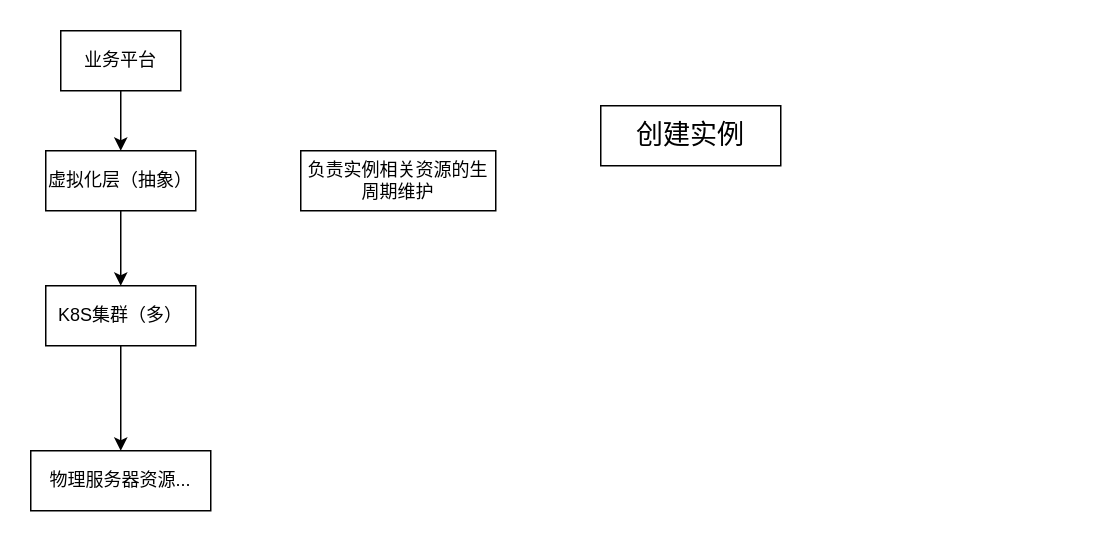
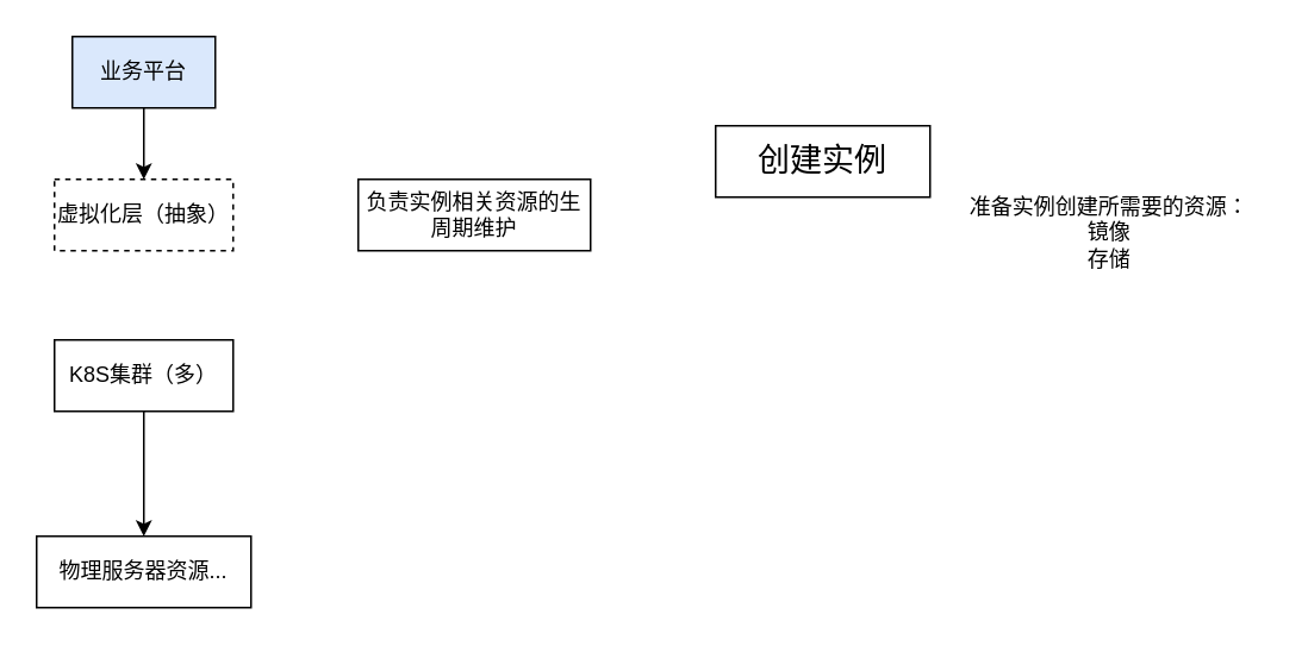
  <mxCell id="0" />
  <mxCell id="1" parent="0" />
  <mxCell id="2" value="&lt;font style=&quot;font-size: 18px;&quot;&gt;创建实例&lt;/font&gt;" style="rounded=0;whiteSpace=wrap;html=1;" vertex="1" parent="1"><mxGeometry x="400" y="70" width="120" height="40" as="geometry" /></mxCell>
- <mxCell id="4" value="业务平台" style="rounded=0;whiteSpace=wrap;html=1;" vertex="1" parent="1"><mxGeometry x="40" y="20" width="80" height="40" as="geometry" /></mxCell>
- <mxCell id="5" value="" style="edgeStyle=orthogonalEdgeStyle;rounded=0;orthogonalLoop=1;jettySize=auto;html=1;" edge="1" parent="1" source="6" target="9"><mxGeometry relative="1" as="geometry"><Array as="points"><mxPoint x="80" y="180" /><mxPoint x="80" y="180" /></Array></mxGeometry></mxCell>
- <mxCell id="6" value="虚拟化层（抽象）" style="rounded=0;whiteSpace=wrap;html=1;" vertex="1" parent="1"><mxGeometry x="30" y="100" width="100" height="40" as="geometry" /></mxCell>
+ <mxCell id="3" value="准备实例创建所需要的资源：&lt;br&gt;镜像&lt;div&gt;存储&lt;/div&gt;" style="text;html=1;align=center;verticalAlign=middle;resizable=0;points=[];autosize=1;strokeColor=none;fillColor=none;" vertex="1" parent="1"><mxGeometry x="530" y="100" width="180" height="60" as="geometry" /></mxCell>
+ <mxCell id="4" value="业务平台" style="rounded=0;whiteSpace=wrap;html=1;fillColor=#dae8fc;" vertex="1" parent="1"><mxGeometry x="40" y="20" width="80" height="40" as="geometry" /></mxCell>
+ <mxCell id="6" value="虚拟化层（抽象）" style="rounded=0;whiteSpace=wrap;html=1;dashed=1;" vertex="1" parent="1"><mxGeometry x="30" y="100" width="100" height="40" as="geometry" /></mxCell>
  <mxCell id="7" value="" style="endArrow=classic;html=1;rounded=0;exitX=0.5;exitY=1;exitDx=0;exitDy=0;" edge="1" parent="1" source="4" target="6"><mxGeometry width="50" height="50" relative="1" as="geometry"><mxPoint x="240" y="270" as="sourcePoint" /><mxPoint x="290" y="220" as="targetPoint" /></mxGeometry></mxCell>
  <mxCell id="8" value="" style="edgeStyle=orthogonalEdgeStyle;rounded=0;orthogonalLoop=1;jettySize=auto;html=1;" edge="1" parent="1" source="9" target="10"><mxGeometry relative="1" as="geometry" /></mxCell>
  <mxCell id="9" value="K8S集群（多）" style="rounded=0;whiteSpace=wrap;html=1;" vertex="1" parent="1"><mxGeometry x="30" y="190" width="100" height="40" as="geometry" /></mxCell>
  <mxCell id="10" value="物理服务器资源..." style="rounded=0;whiteSpace=wrap;html=1;" vertex="1" parent="1"><mxGeometry x="20" y="300" width="120" height="40" as="geometry" /></mxCell>
  <mxCell id="11" value="负责实例相关资源的生周期维护" style="rounded=0;whiteSpace=wrap;html=1;" vertex="1" parent="1"><mxGeometry x="200" y="100" width="130" height="40" as="geometry" /></mxCell>
